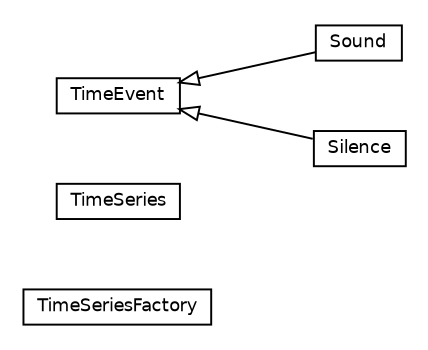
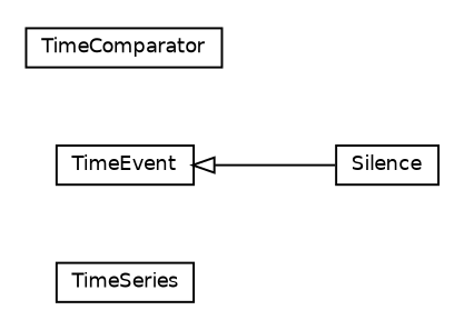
  digraph {
    nodesep=0.25
    ranksep=0.5
    rankdir=LR
    node [fontcolor=black fontname=Helvetica fontsize=9.0 shape=plaintext]
    edge [arrowtail=empty dir=back fontname=Helvetica fontsize=10 headport=p labelfontname=Helvetica labelfontsize=10 tailport=p]
-   n1 [label=<<table title="com.rockhoppertech.music.series.time.TimeSeriesFactory" border="0" cellborder="1" cellspacing="0" cellpadding="2" port="p" href="./TimeSeriesFactory.html"> 		<tr><td><table border="0" cellspacing="0" cellpadding="1"> <tr><td align="center" balign="center"> TimeSeriesFactory </td></tr> 		</table></td></tr> 		</table>>]
    n2 [label=<<table title="com.rockhoppertech.music.series.time.TimeSeries" border="0" cellborder="1" cellspacing="0" cellpadding="2" port="p" href="./TimeSeries.html"> 		<tr><td><table border="0" cellspacing="0" cellpadding="1"> <tr><td align="center" balign="center"> TimeSeries </td></tr> 		</table></td></tr> 		</table>>]
    n3 [label=<<table title="com.rockhoppertech.music.series.time.TimeEvent" border="0" cellborder="1" cellspacing="0" cellpadding="2" port="p" href="./TimeEvent.html"> 		<tr><td><table border="0" cellspacing="0" cellpadding="1"> <tr><td align="center" balign="center"> TimeEvent </td></tr> 		</table></td></tr> 		</table>>]
-   n4 [label=<<table title="com.rockhoppertech.music.series.time.Sound" border="0" cellborder="1" cellspacing="0" cellpadding="2" port="p" href="./Sound.html"> 		<tr><td><table border="0" cellspacing="0" cellpadding="1"> <tr><td align="center" balign="center"> Sound </td></tr> 		</table></td></tr> 		</table>>]
    n5 [label=<<table title="com.rockhoppertech.music.series.time.Silence" border="0" cellborder="1" cellspacing="0" cellpadding="2" port="p" href="./Silence.html"> 		<tr><td><table border="0" cellspacing="0" cellpadding="1"> <tr><td align="center" balign="center"> Silence </td></tr> 		</table></td></tr> 		</table>>]
-   n3 -> n4
+   n6 [label=<<table title="com.rockhoppertech.music.series.time.TimeComparator" border="0" cellborder="1" cellspacing="0" cellpadding="2" port="p" href="./TimeComparator.html"> 		<tr><td><table border="0" cellspacing="0" cellpadding="1"> <tr><td align="center" balign="center"> TimeComparator </td></tr> 		</table></td></tr> 		</table>>]
    n3 -> n5
  }
